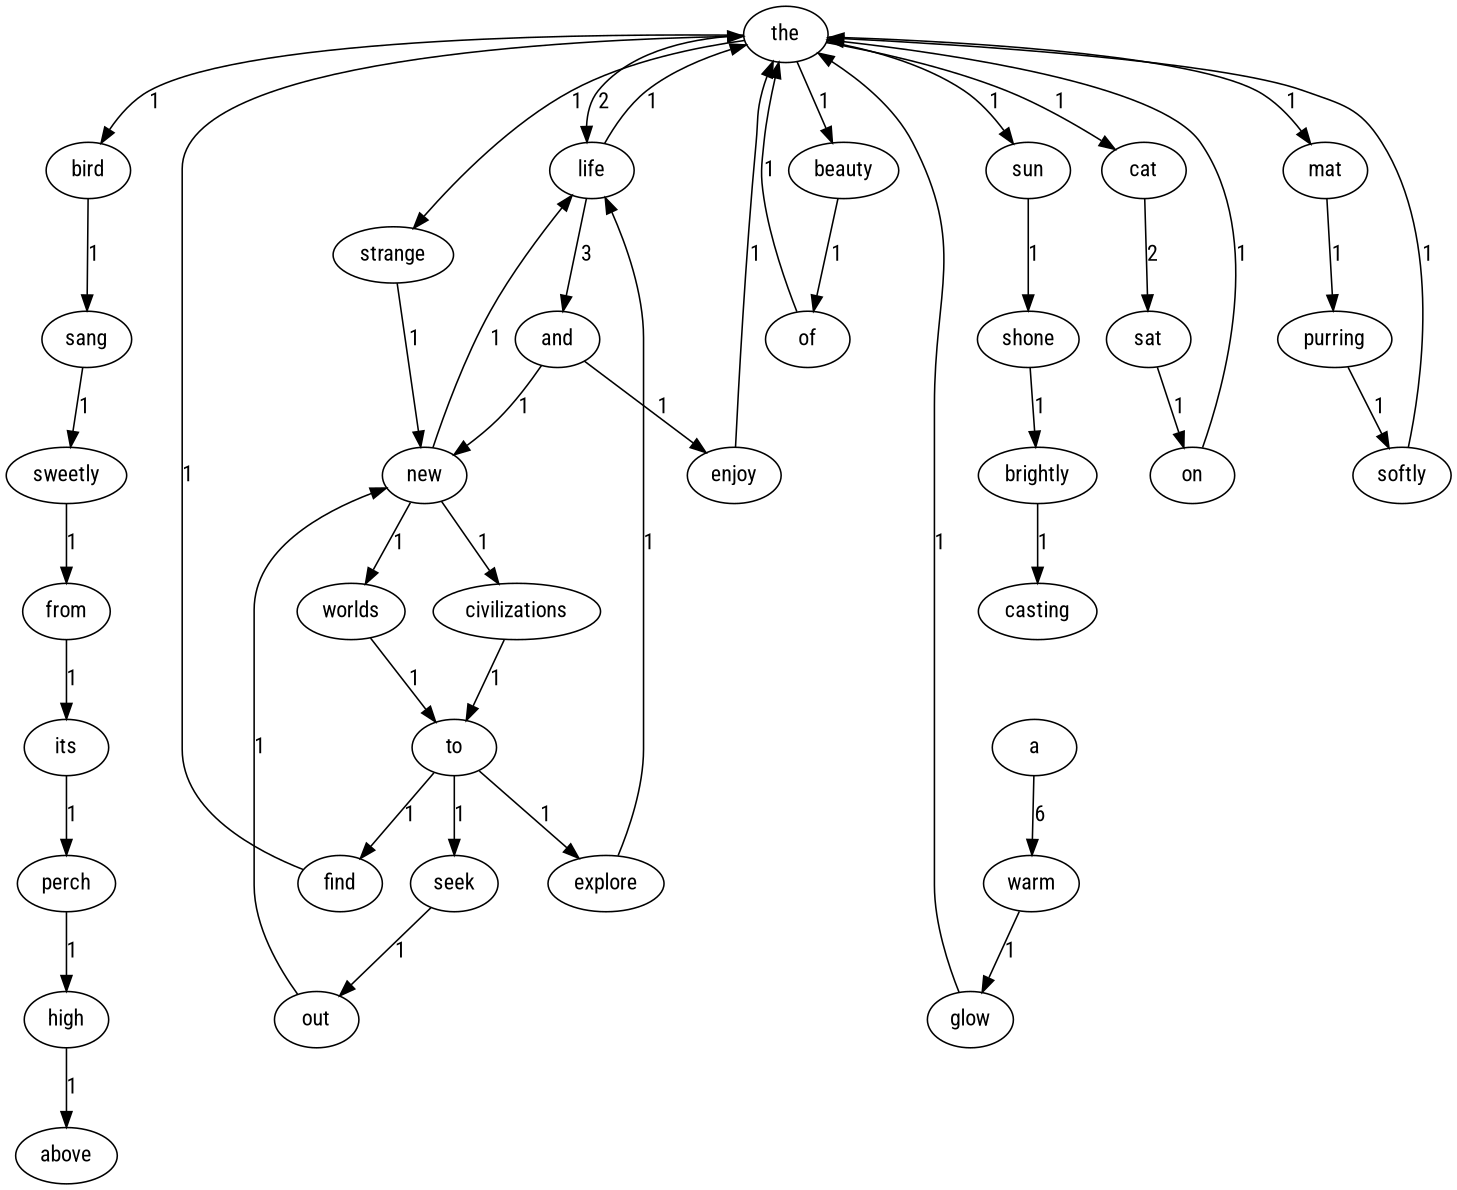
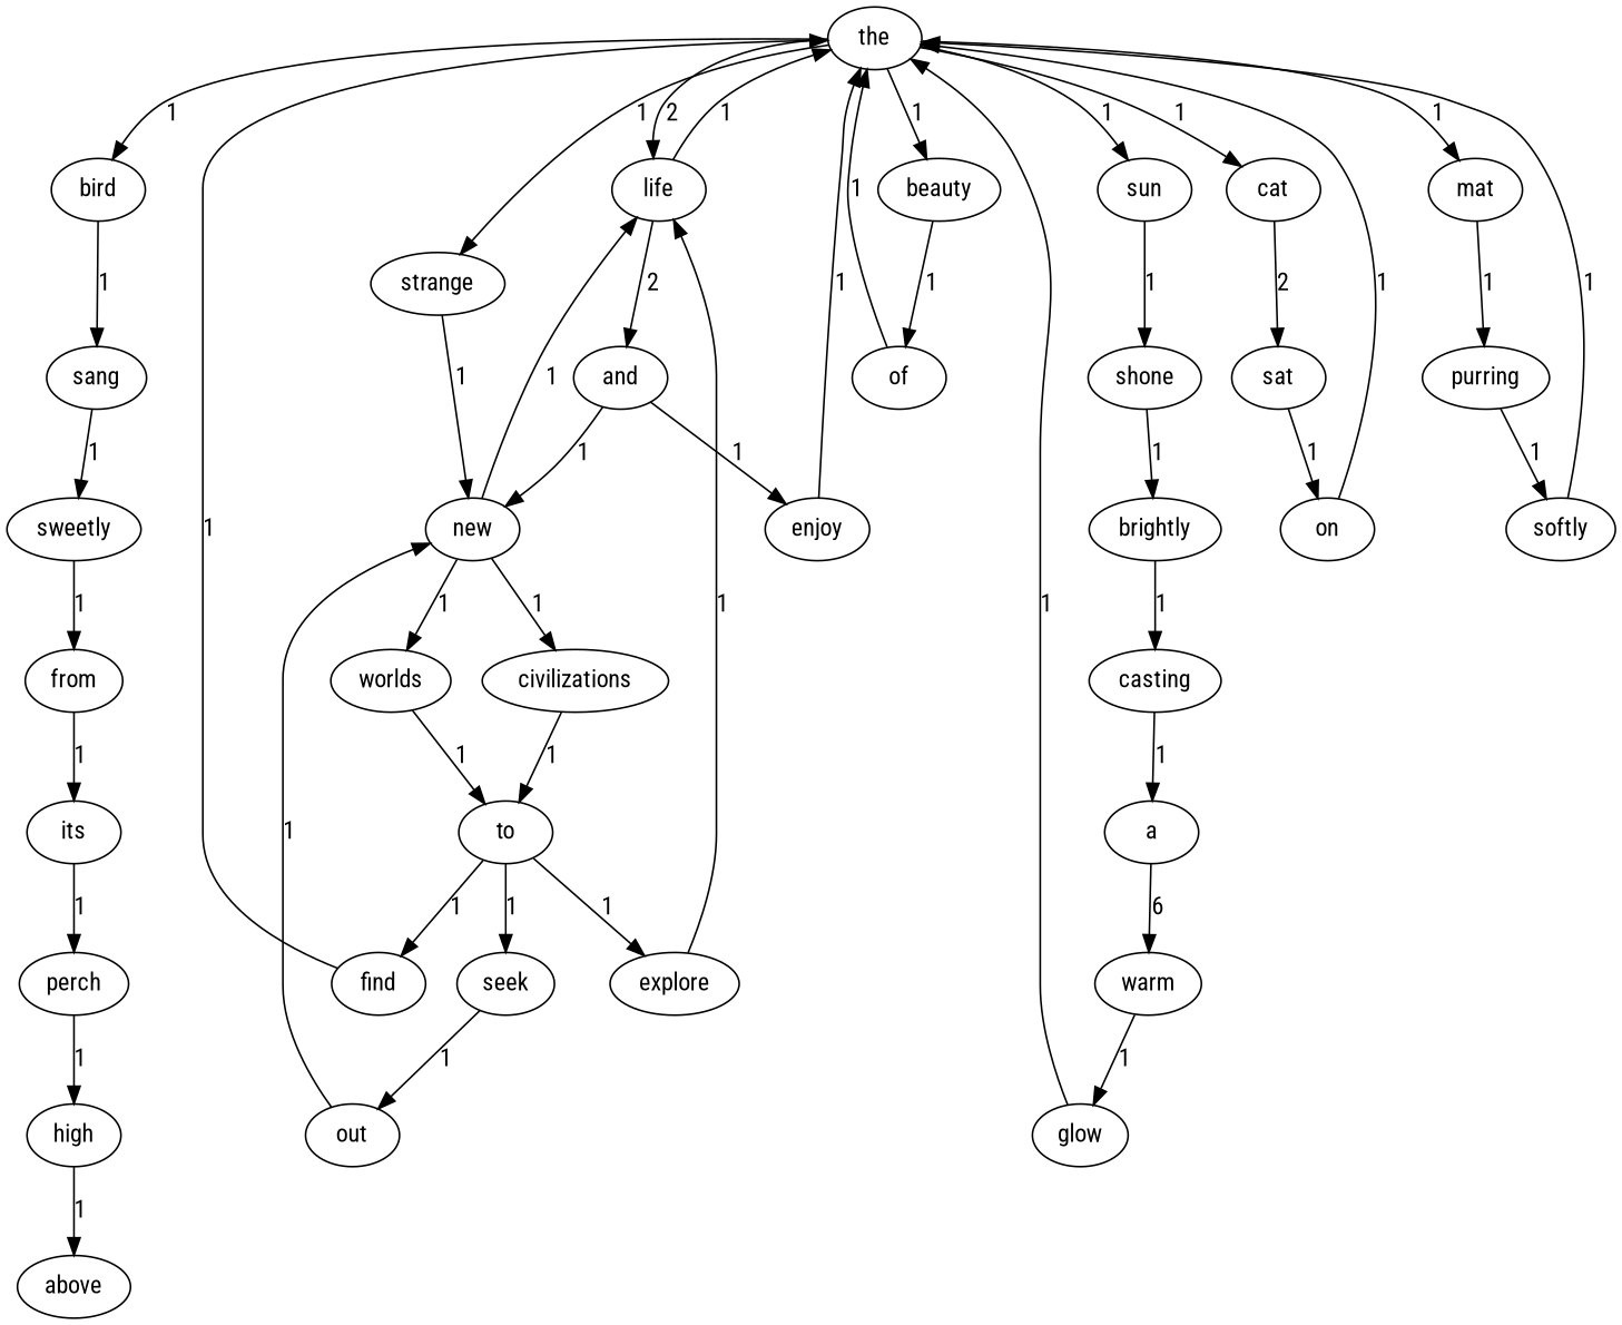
  digraph {
    fontname="Roboto Condensed"
    node [fontname="Roboto Condensed"]
    edge [fontname="Roboto Condensed"]
    sweetly
    from
    its
    perch
    worlds
    to
    seek
    find
    explore
    out
    the
    life
    beauty
    of
    sun
    cat
    bird
    mat
    strange
    brightly
    casting
    a
    warm
    enjoy
    shone
    and
    sat
    sang
    purring
    new
    civilizations
    high
    above
    on
    glow
    softly
    sweetly -> from [label=1]
    from -> its [label=1]
    its -> perch [label=1]
    perch -> high [label=1]
    worlds -> to [label=1]
    to -> seek [label=1]
    to -> find [label=1]
    to -> explore [label=1]
    seek -> out [label=1]
    find -> the [label=1]
    explore -> life [label=1]
    out -> new [label=1]
    the -> life [label=2]
    the -> beauty [label=1]
    the -> sun [label=1]
    the -> cat [label=1]
    the -> bird [label=1]
    the -> mat [label=1]
    the -> strange [label=1]
    life -> the [label=1]
-   life -> and [label=3]
+   life -> and [label=2]
    beauty -> of [label=1]
    of -> the [label=1]
    sun -> shone [label=1]
    cat -> sat [label=2]
    bird -> sang [label=1]
    mat -> purring [label=1]
    strange -> new [label=1]
    brightly -> casting [label=1]
+   casting -> a [label=1]
    a -> warm [label=6]
    warm -> glow [label=1]
    enjoy -> the [label=1]
    shone -> brightly [label=1]
    and -> enjoy [label=1]
    and -> new [label=1]
    sat -> on [label=1]
    sang -> sweetly [label=1]
    purring -> softly [label=1]
    new -> worlds [label=1]
    new -> life [label=1]
    new -> civilizations [label=1]
    civilizations -> to [label=1]
    high -> above [label=1]
    on -> the [label=1]
    glow -> the [label=1]
    softly -> the [label=1]
  }
